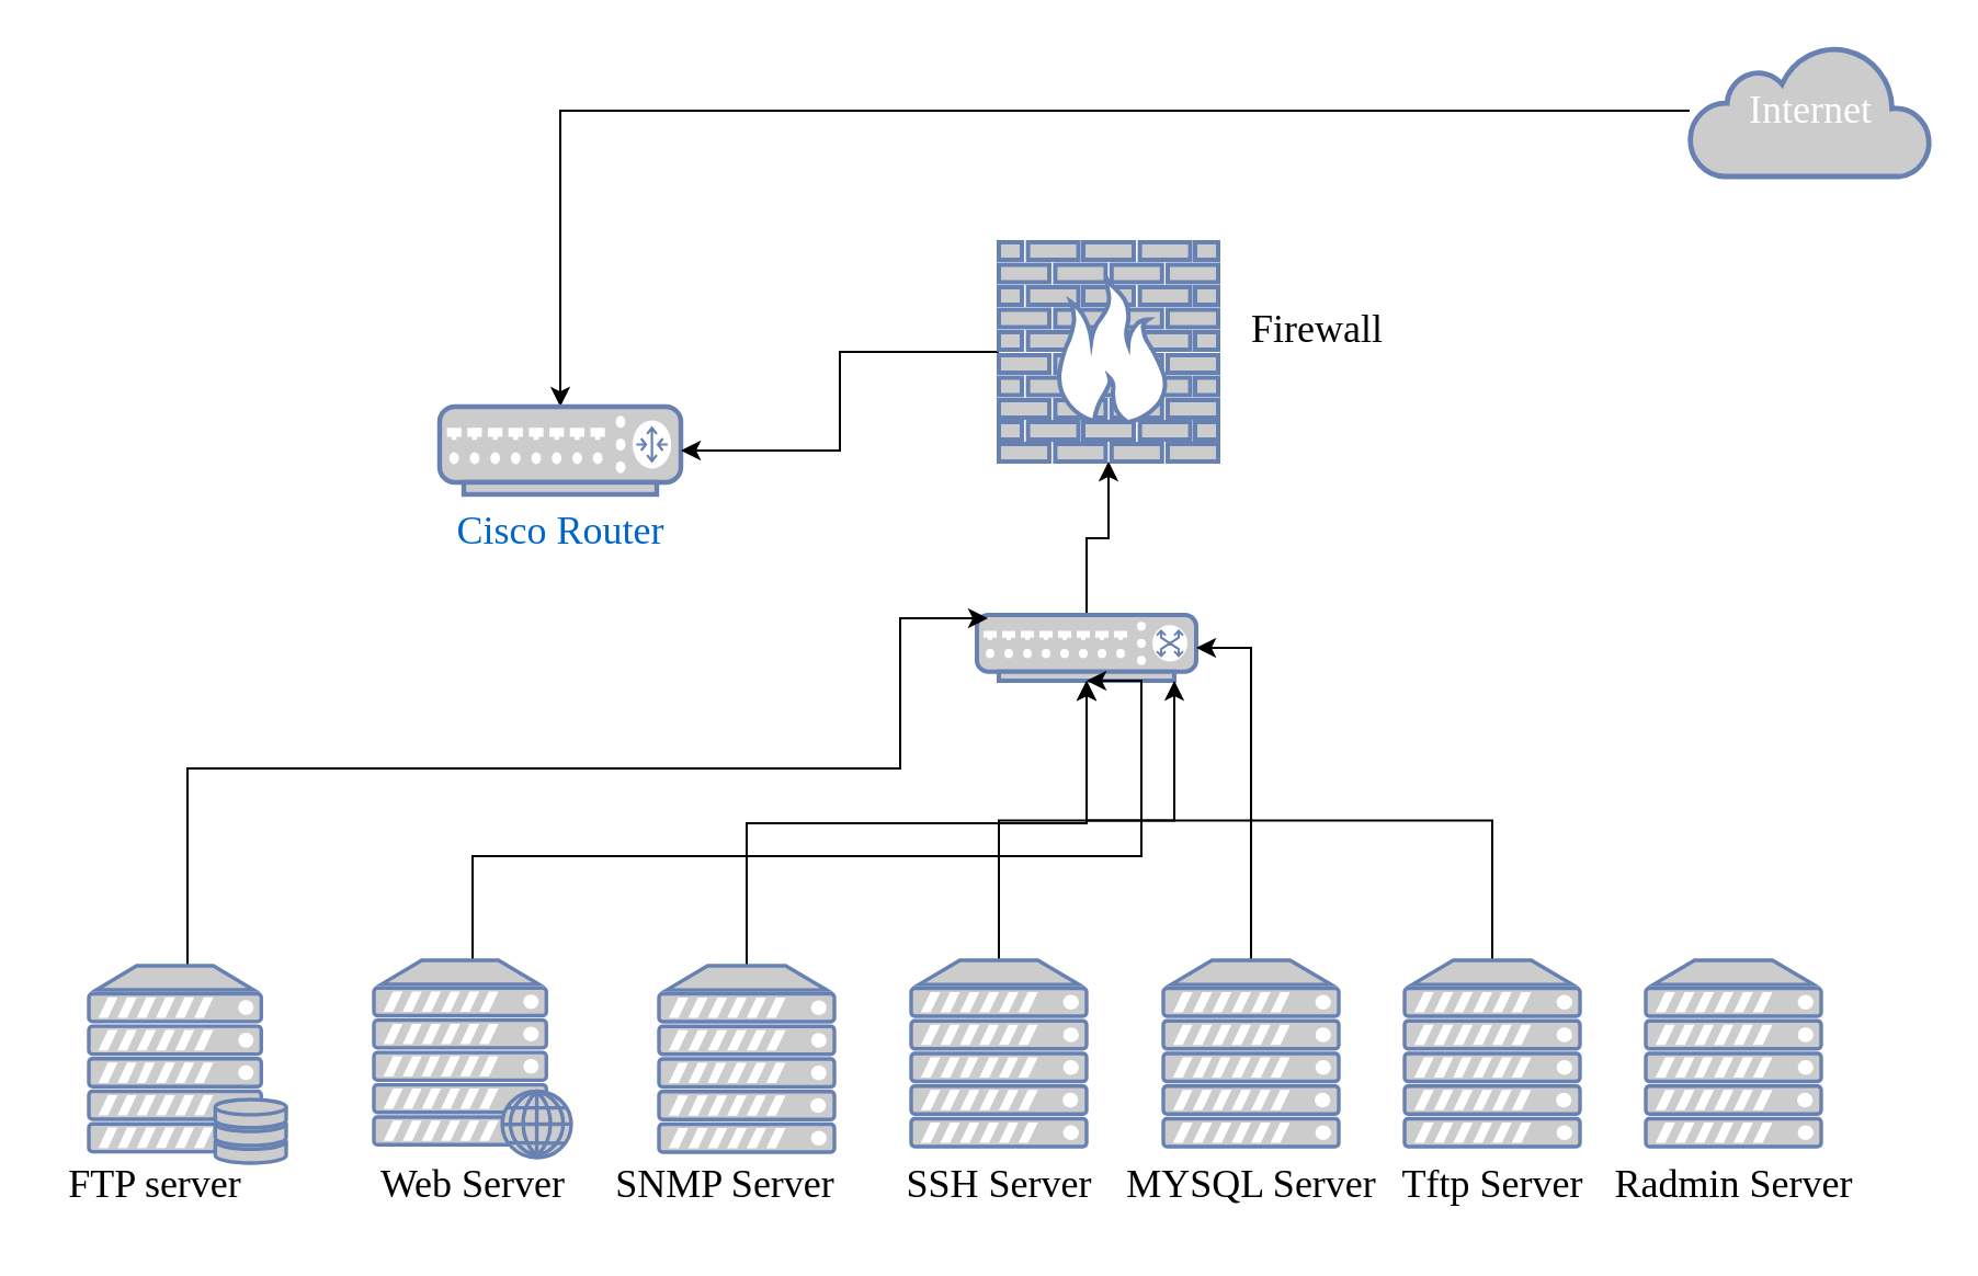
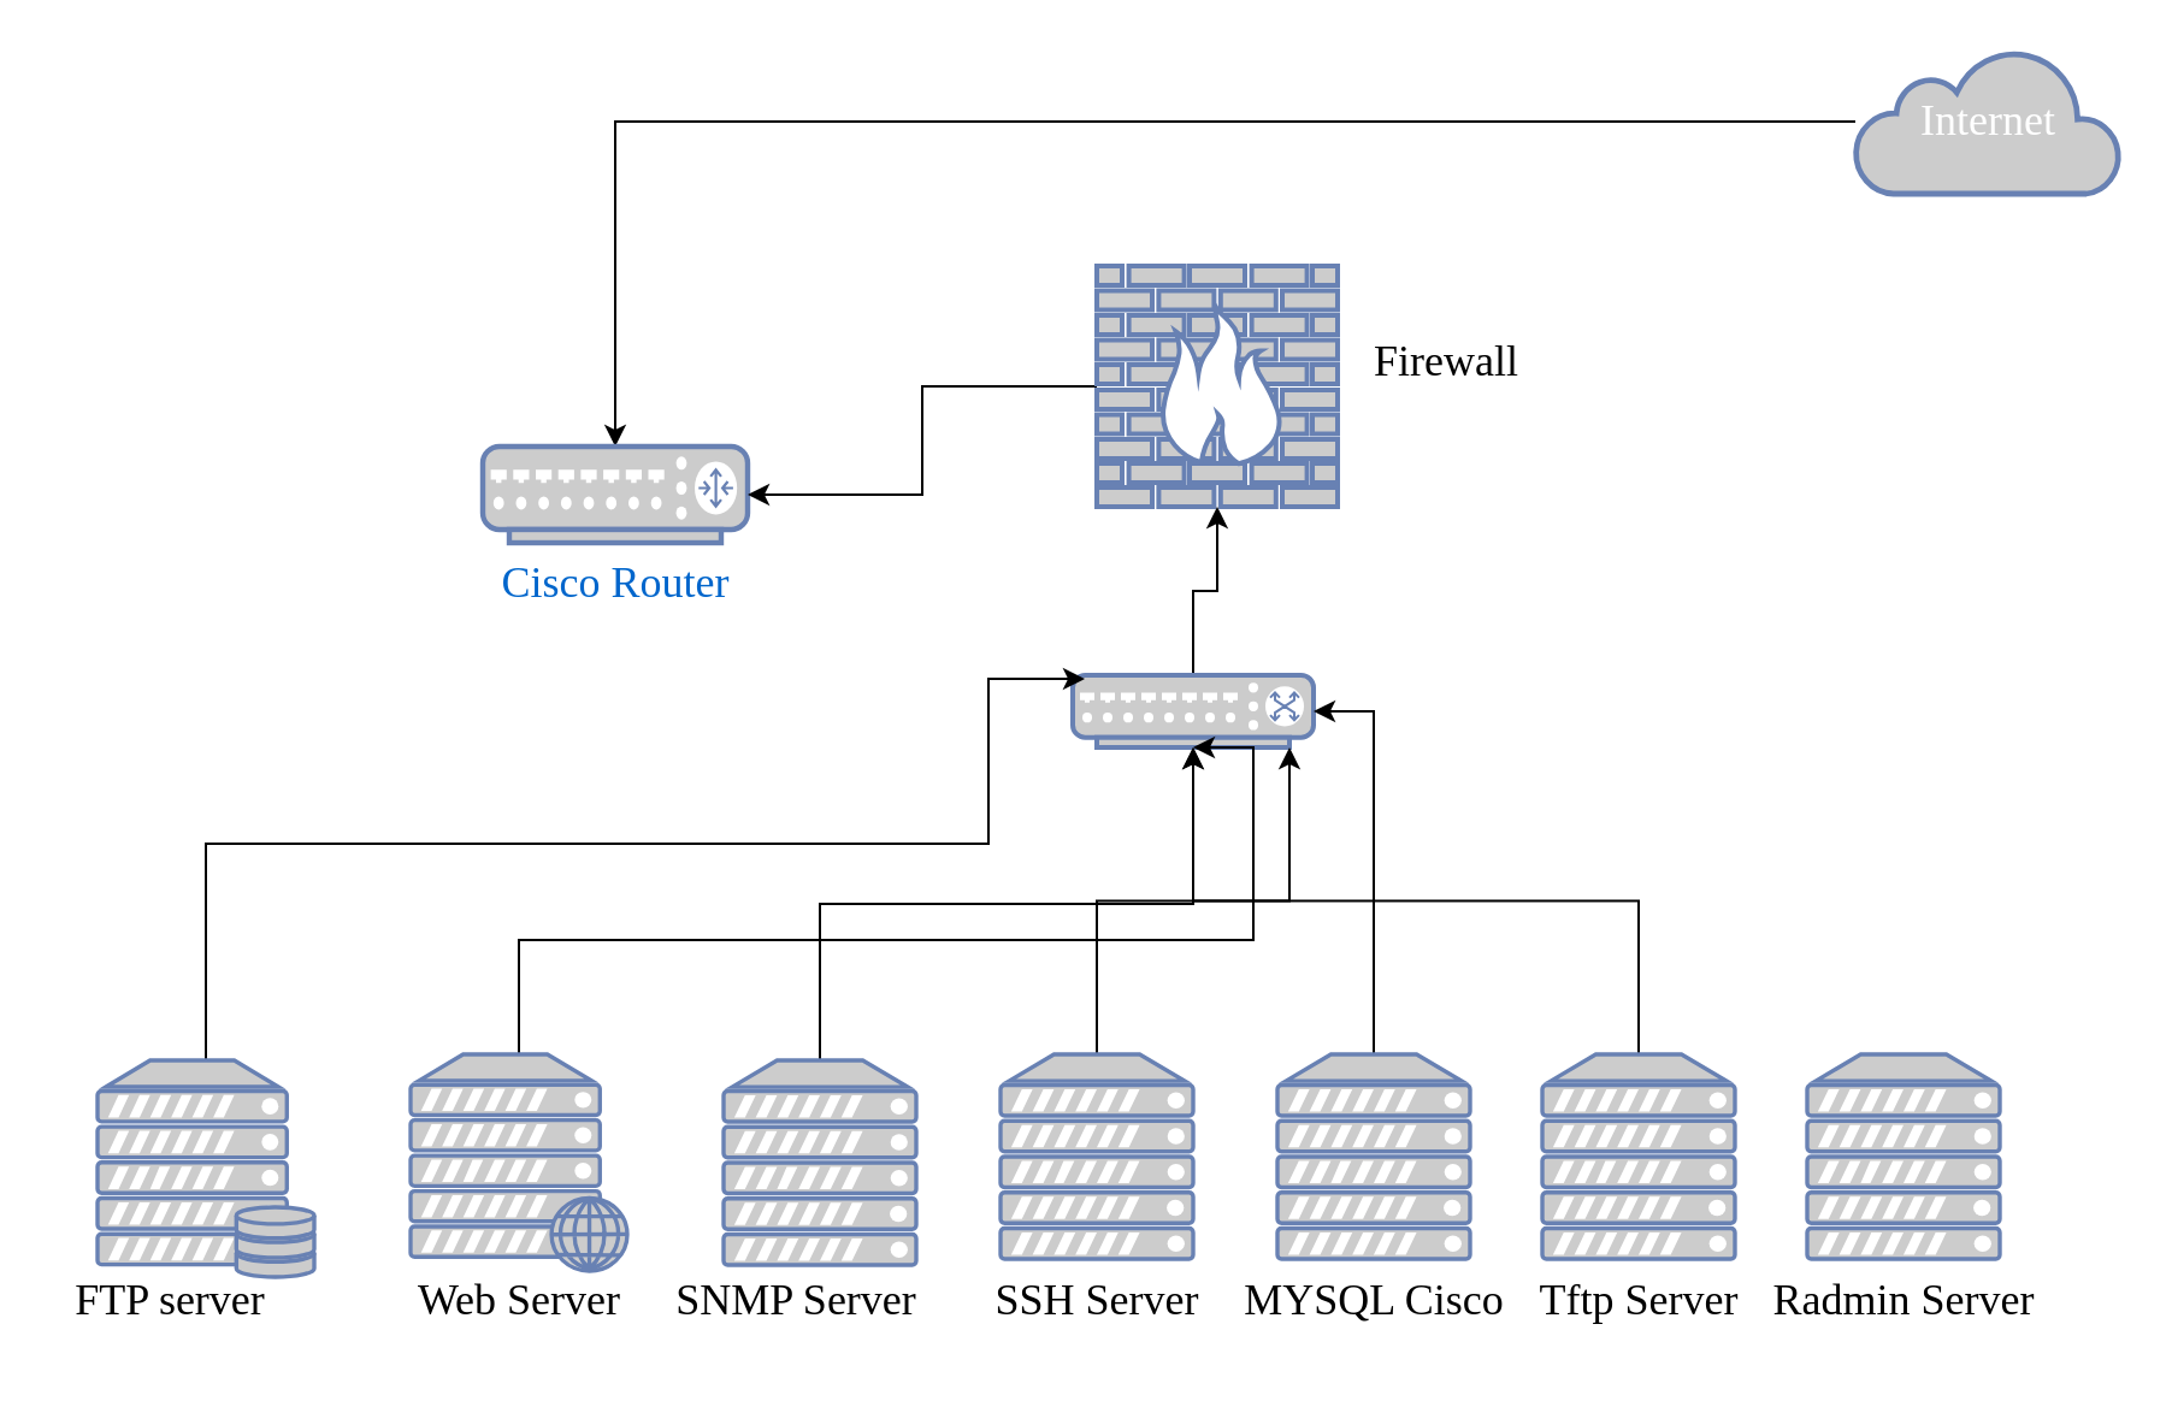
  <mxCell id="0" />
  <mxCell id="1" parent="0" />
  <mxCell id="2" value="" style="edgeStyle=orthogonalEdgeStyle;rounded=0;orthogonalLoop=1;jettySize=auto;html=1;fontFamily=Times New Roman;fontSize=18;" edge="1" parent="1" source="3" target="4"><mxGeometry relative="1" as="geometry" /></mxCell>
  <mxCell id="3" value="&lt;font style=&quot;font-size: 18px;&quot; face=&quot;Times New Roman&quot;&gt;Internet&lt;/font&gt;" style="html=1;outlineConnect=0;fillColor=#CCCCCC;strokeColor=#6881B3;gradientColor=none;gradientDirection=north;strokeWidth=2;shape=mxgraph.networks.cloud;fontColor=#ffffff;" vertex="1" parent="1"><mxGeometry x="770" y="20" width="110" height="60" as="geometry" /></mxCell>
  <mxCell id="4" value="Cisco Router" style="fontColor=#0066CC;verticalAlign=top;verticalLabelPosition=bottom;labelPosition=center;align=center;html=1;outlineConnect=0;fillColor=#CCCCCC;strokeColor=#6881B3;gradientColor=none;gradientDirection=north;strokeWidth=2;shape=mxgraph.networks.router;fontFamily=Times New Roman;fontSize=18;" vertex="1" parent="1"><mxGeometry x="200" y="185" width="110" height="40" as="geometry" /></mxCell>
  <mxCell id="5" value="" style="edgeStyle=orthogonalEdgeStyle;rounded=0;orthogonalLoop=1;jettySize=auto;html=1;fontFamily=Times New Roman;fontSize=18;" edge="1" parent="1" source="6" target="4"><mxGeometry relative="1" as="geometry" /></mxCell>
  <mxCell id="6" value="" style="fontColor=#0066CC;verticalAlign=top;verticalLabelPosition=bottom;labelPosition=center;align=center;html=1;outlineConnect=0;fillColor=#CCCCCC;strokeColor=#6881B3;gradientColor=none;gradientDirection=north;strokeWidth=2;shape=mxgraph.networks.firewall;fontFamily=Times New Roman;fontSize=18;" vertex="1" parent="1"><mxGeometry x="455" y="110" width="100" height="100" as="geometry" /></mxCell>
  <mxCell id="7" value="Firewall" style="text;html=1;align=center;verticalAlign=middle;resizable=0;points=[];autosize=1;strokeColor=none;fillColor=none;fontSize=18;fontFamily=Times New Roman;" vertex="1" parent="1"><mxGeometry x="560" y="130" width="80" height="40" as="geometry" /></mxCell>
  <mxCell id="8" style="edgeStyle=orthogonalEdgeStyle;rounded=0;orthogonalLoop=1;jettySize=auto;html=1;exitX=0.5;exitY=0;exitDx=0;exitDy=0;exitPerimeter=0;fontFamily=Times New Roman;fontSize=18;" edge="1" parent="1" source="9" target="6"><mxGeometry relative="1" as="geometry"><mxPoint x="520" y="220" as="targetPoint" /></mxGeometry></mxCell>
  <mxCell id="9" value="" style="fontColor=#0066CC;verticalAlign=top;verticalLabelPosition=bottom;labelPosition=center;align=center;html=1;outlineConnect=0;fillColor=#CCCCCC;strokeColor=#6881B3;gradientColor=none;gradientDirection=north;strokeWidth=2;shape=mxgraph.networks.switch;fontFamily=Times New Roman;fontSize=18;" vertex="1" parent="1"><mxGeometry x="445" y="280" width="100" height="30" as="geometry" /></mxCell>
  <mxCell id="10" style="edgeStyle=orthogonalEdgeStyle;rounded=0;orthogonalLoop=1;jettySize=auto;html=1;entryX=0.05;entryY=0.05;entryDx=0;entryDy=0;entryPerimeter=0;fontFamily=Times New Roman;fontSize=18;" edge="1" parent="1" source="11" target="9"><mxGeometry relative="1" as="geometry"><Array as="points"><mxPoint x="85" y="350" /><mxPoint x="410" y="350" /></Array></mxGeometry></mxCell>
  <mxCell id="11" value="" style="fontColor=#0066CC;verticalAlign=top;verticalLabelPosition=bottom;labelPosition=center;align=center;html=1;outlineConnect=0;fillColor=#CCCCCC;strokeColor=#6881B3;gradientColor=none;gradientDirection=north;strokeWidth=2;shape=mxgraph.networks.server_storage;fontFamily=Times New Roman;fontSize=18;" vertex="1" parent="1"><mxGeometry x="40" y="440" width="90" height="90" as="geometry" /></mxCell>
  <mxCell id="12" style="edgeStyle=orthogonalEdgeStyle;rounded=0;orthogonalLoop=1;jettySize=auto;html=1;entryX=0.5;entryY=1;entryDx=0;entryDy=0;entryPerimeter=0;fontFamily=Times New Roman;fontSize=18;" edge="1" parent="1" source="13" target="9"><mxGeometry relative="1" as="geometry"><Array as="points"><mxPoint x="215" y="390" /><mxPoint x="520" y="390" /><mxPoint x="520" y="310" /></Array></mxGeometry></mxCell>
  <mxCell id="13" value="" style="fontColor=#0066CC;verticalAlign=top;verticalLabelPosition=bottom;labelPosition=center;align=center;html=1;outlineConnect=0;fillColor=#CCCCCC;strokeColor=#6881B3;gradientColor=none;gradientDirection=north;strokeWidth=2;shape=mxgraph.networks.web_server;fontFamily=Times New Roman;fontSize=18;" vertex="1" parent="1"><mxGeometry x="170" y="437.5" width="90" height="90" as="geometry" /></mxCell>
  <mxCell id="14" value="FTP server" style="text;html=1;align=center;verticalAlign=middle;resizable=0;points=[];autosize=1;strokeColor=none;fillColor=none;fontSize=18;fontFamily=Times New Roman;" vertex="1" parent="1"><mxGeometry x="20" y="520" width="100" height="40" as="geometry" /></mxCell>
  <mxCell id="15" style="edgeStyle=orthogonalEdgeStyle;rounded=0;orthogonalLoop=1;jettySize=auto;html=1;exitX=0.5;exitY=0;exitDx=0;exitDy=0;exitPerimeter=0;fontFamily=Times New Roman;fontSize=18;" edge="1" parent="1" source="16" target="9"><mxGeometry relative="1" as="geometry" /></mxCell>
  <mxCell id="16" value="" style="fontColor=#0066CC;verticalAlign=top;verticalLabelPosition=bottom;labelPosition=center;align=center;html=1;outlineConnect=0;fillColor=#CCCCCC;strokeColor=#6881B3;gradientColor=none;gradientDirection=north;strokeWidth=2;shape=mxgraph.networks.server;fontFamily=Times New Roman;fontSize=18;" vertex="1" parent="1"><mxGeometry x="300" y="440" width="80" height="85" as="geometry" /></mxCell>
  <mxCell id="17" value="Web Server" style="text;html=1;align=center;verticalAlign=middle;resizable=0;points=[];autosize=1;strokeColor=none;fillColor=none;fontSize=18;fontFamily=Times New Roman;" vertex="1" parent="1"><mxGeometry x="160" y="520" width="110" height="40" as="geometry" /></mxCell>
  <mxCell id="18" value="SNMP Server" style="text;html=1;align=center;verticalAlign=middle;resizable=0;points=[];autosize=1;strokeColor=none;fillColor=none;fontSize=18;fontFamily=Times New Roman;" vertex="1" parent="1"><mxGeometry x="270" y="520" width="120" height="40" as="geometry" /></mxCell>
  <mxCell id="19" style="edgeStyle=orthogonalEdgeStyle;rounded=0;orthogonalLoop=1;jettySize=auto;html=1;exitX=0.5;exitY=0;exitDx=0;exitDy=0;exitPerimeter=0;entryX=0.9;entryY=1;entryDx=0;entryDy=0;entryPerimeter=0;fontFamily=Times New Roman;fontSize=18;" edge="1" parent="1" source="20" target="9"><mxGeometry relative="1" as="geometry" /></mxCell>
  <mxCell id="20" value="" style="fontColor=#0066CC;verticalAlign=top;verticalLabelPosition=bottom;labelPosition=center;align=center;html=1;outlineConnect=0;fillColor=#CCCCCC;strokeColor=#6881B3;gradientColor=none;gradientDirection=north;strokeWidth=2;shape=mxgraph.networks.server;fontFamily=Times New Roman;fontSize=18;" vertex="1" parent="1"><mxGeometry x="415" y="437.5" width="80" height="85" as="geometry" /></mxCell>
  <mxCell id="21" value="SSH Server" style="text;html=1;align=center;verticalAlign=middle;resizable=0;points=[];autosize=1;strokeColor=none;fillColor=none;fontSize=18;fontFamily=Times New Roman;" vertex="1" parent="1"><mxGeometry x="400" y="520" width="110" height="40" as="geometry" /></mxCell>
  <mxCell id="22" style="edgeStyle=orthogonalEdgeStyle;rounded=0;orthogonalLoop=1;jettySize=auto;html=1;exitX=0.5;exitY=0;exitDx=0;exitDy=0;exitPerimeter=0;entryX=1;entryY=0.5;entryDx=0;entryDy=0;entryPerimeter=0;fontFamily=Times New Roman;fontSize=18;" edge="1" parent="1" source="23" target="9"><mxGeometry relative="1" as="geometry" /></mxCell>
  <mxCell id="23" value="" style="fontColor=#0066CC;verticalAlign=top;verticalLabelPosition=bottom;labelPosition=center;align=center;html=1;outlineConnect=0;fillColor=#CCCCCC;strokeColor=#6881B3;gradientColor=none;gradientDirection=north;strokeWidth=2;shape=mxgraph.networks.server;fontFamily=Times New Roman;fontSize=18;" vertex="1" parent="1"><mxGeometry x="530" y="437.5" width="80" height="85" as="geometry" /></mxCell>
- <mxCell id="24" value="MYSQL Server" style="text;html=1;align=center;verticalAlign=middle;resizable=0;points=[];autosize=1;strokeColor=none;fillColor=none;fontSize=18;fontFamily=Times New Roman;" vertex="1" parent="1"><mxGeometry x="500" y="520" width="140" height="40" as="geometry" /></mxCell>
+ <mxCell id="24" value="MYSQL Cisco" style="text;html=1;align=center;verticalAlign=middle;resizable=0;points=[];autosize=1;strokeColor=none;fillColor=none;fontSize=18;fontFamily=Times New Roman;" vertex="1" parent="1"><mxGeometry x="500" y="520" width="140" height="40" as="geometry" /></mxCell>
  <mxCell id="25" style="edgeStyle=orthogonalEdgeStyle;rounded=0;orthogonalLoop=1;jettySize=auto;html=1;exitX=0.5;exitY=0;exitDx=0;exitDy=0;exitPerimeter=0;fontFamily=Times New Roman;fontSize=18;" edge="1" parent="1" source="26" target="9"><mxGeometry relative="1" as="geometry" /></mxCell>
  <mxCell id="26" value="" style="fontColor=#0066CC;verticalAlign=top;verticalLabelPosition=bottom;labelPosition=center;align=center;html=1;outlineConnect=0;fillColor=#CCCCCC;strokeColor=#6881B3;gradientColor=none;gradientDirection=north;strokeWidth=2;shape=mxgraph.networks.server;fontFamily=Times New Roman;fontSize=18;" vertex="1" parent="1"><mxGeometry x="640" y="437.5" width="80" height="85" as="geometry" /></mxCell>
  <mxCell id="27" value="Tftp Server" style="text;html=1;align=center;verticalAlign=middle;resizable=0;points=[];autosize=1;strokeColor=none;fillColor=none;fontSize=18;fontFamily=Times New Roman;" vertex="1" parent="1"><mxGeometry x="625" y="520" width="110" height="40" as="geometry" /></mxCell>
  <mxCell id="28" value="" style="fontColor=#0066CC;verticalAlign=top;verticalLabelPosition=bottom;labelPosition=center;align=center;html=1;outlineConnect=0;fillColor=#CCCCCC;strokeColor=#6881B3;gradientColor=none;gradientDirection=north;strokeWidth=2;shape=mxgraph.networks.server;fontFamily=Times New Roman;fontSize=18;" vertex="1" parent="1"><mxGeometry x="750" y="437.5" width="80" height="85" as="geometry" /></mxCell>
  <mxCell id="29" value="Radmin Server" style="text;html=1;align=center;verticalAlign=middle;resizable=0;points=[];autosize=1;strokeColor=none;fillColor=none;fontSize=18;fontFamily=Times New Roman;" vertex="1" parent="1"><mxGeometry x="725" y="520" width="130" height="40" as="geometry" /></mxCell>
